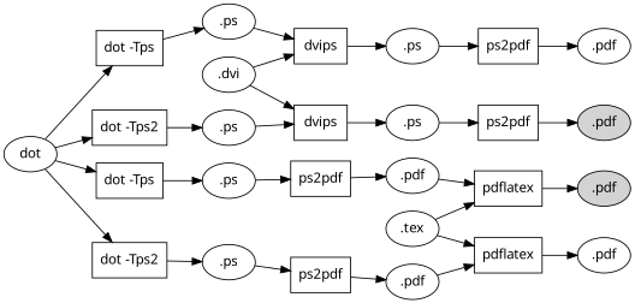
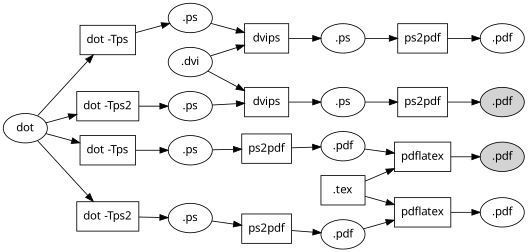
  digraph {
    rankdir=LR
    node [fontname=sans]
    n1 [label="dot -Tps" shape=rect]
    dot
    n3 [label="dot -Tps2" shape=rect]
    n4 [label="dot -Tps" shape=rect]
    n5 [label="dot -Tps2" shape=rect]
    n6 [label=".ps"]
    n7 [label=".ps"]
    n8 [label=".ps"]
    n9 [label=".ps"]
    n10 [label=dvips shape=rect]
    n11 [label=dvips shape=rect]
    n12 [label=ps2pdf shape=rect]
    n13 [label=ps2pdf shape=rect]
    n14 [label=".dvi"]
    n15 [label=".ps"]
    n16 [label=".ps"]
    n17 [label=".pdf"]
    n18 [label=".pdf"]
    n19 [label=ps2pdf shape=rect]
    n20 [label=ps2pdf shape=rect]
    n21 [label=pdflatex shape=rect]
    n22 [label=pdflatex shape=rect]
-   n23 [label=".tex"]
+   n23 [label=".tex" shape=box]
    n24 [label=".pdf"]
    n25 [fillcolor=lightgrey label=".pdf" style=filled]
    n26 [fillcolor=lightgrey label=".pdf" style=filled]
    n27 [label=".pdf"]
    n1 -> n6
    dot -> n1
    dot -> n3
    dot -> n4
    dot -> n5
    n3 -> n7
    n4 -> n8
    n5 -> n9
    n6 -> n10
    n7 -> n11
    n8 -> n12
    n9 -> n13
    n10 -> n15
    n11 -> n16
    n12 -> n17
    n13 -> n18
    n14 -> n10
    n14 -> n11
    n15 -> n19
    n16 -> n20
    n17 -> n21
    n18 -> n22
    n19 -> n24
    n20 -> n25
    n21 -> n26
    n22 -> n27
    n23 -> n21
    n23 -> n22
  }
